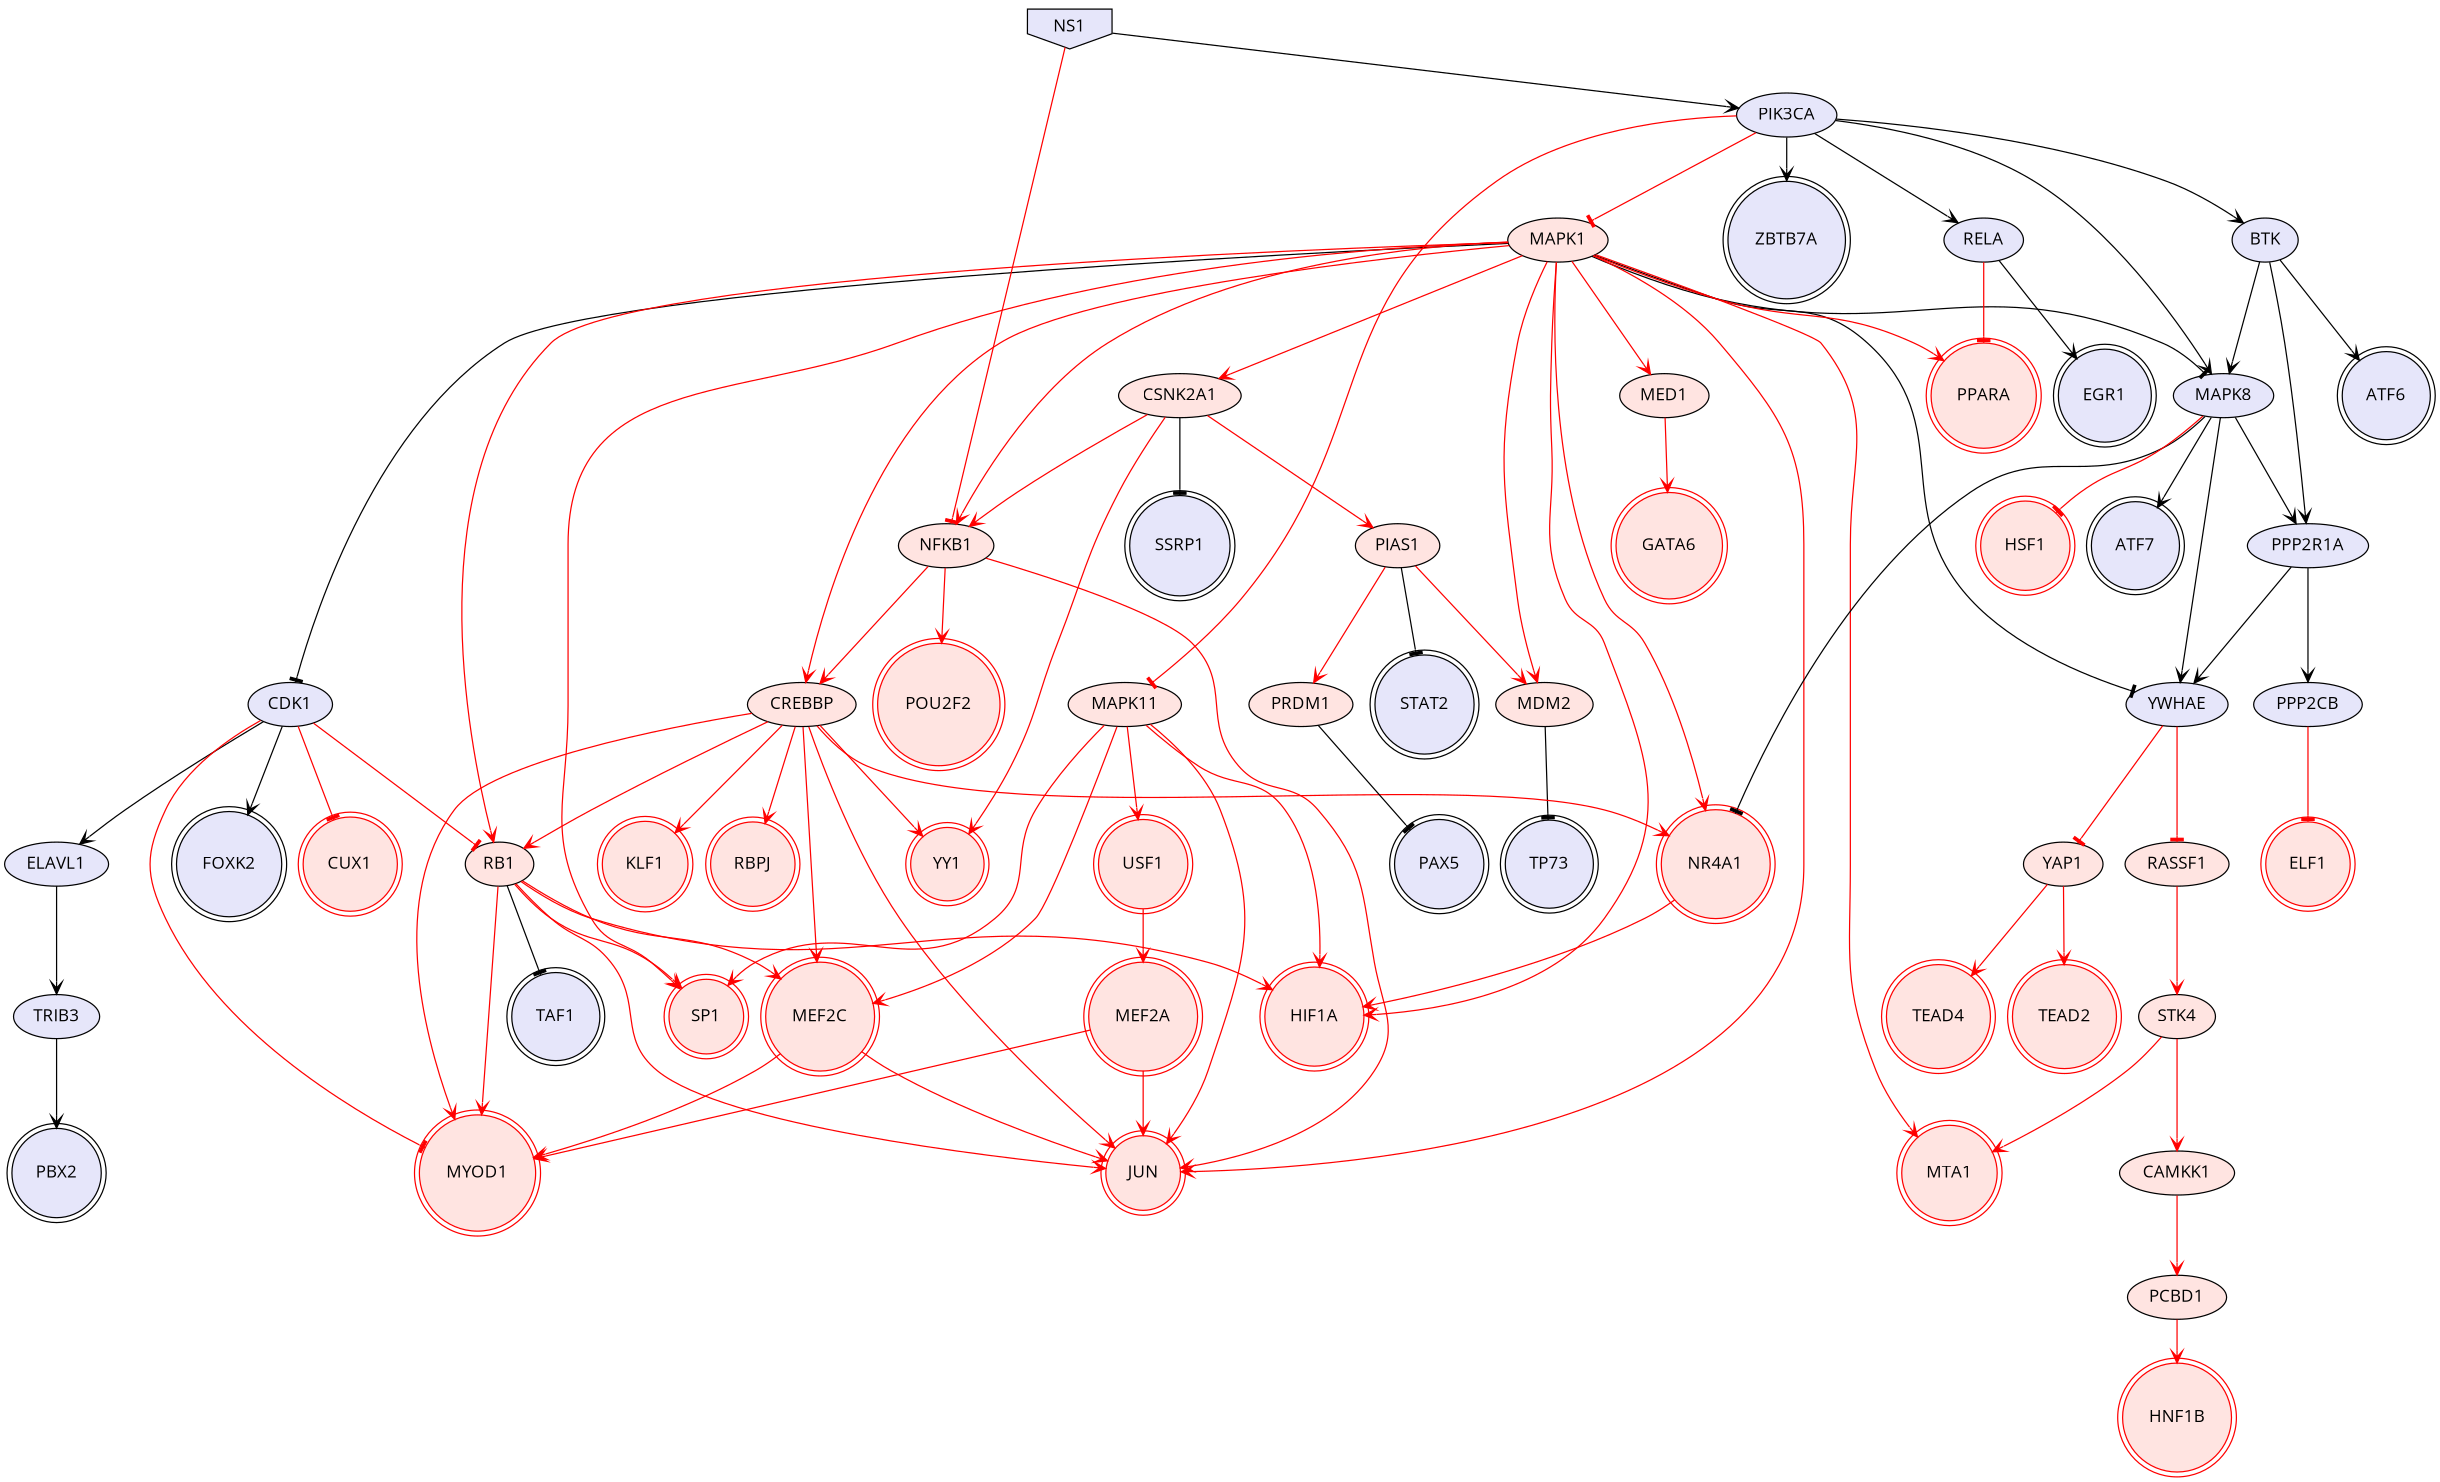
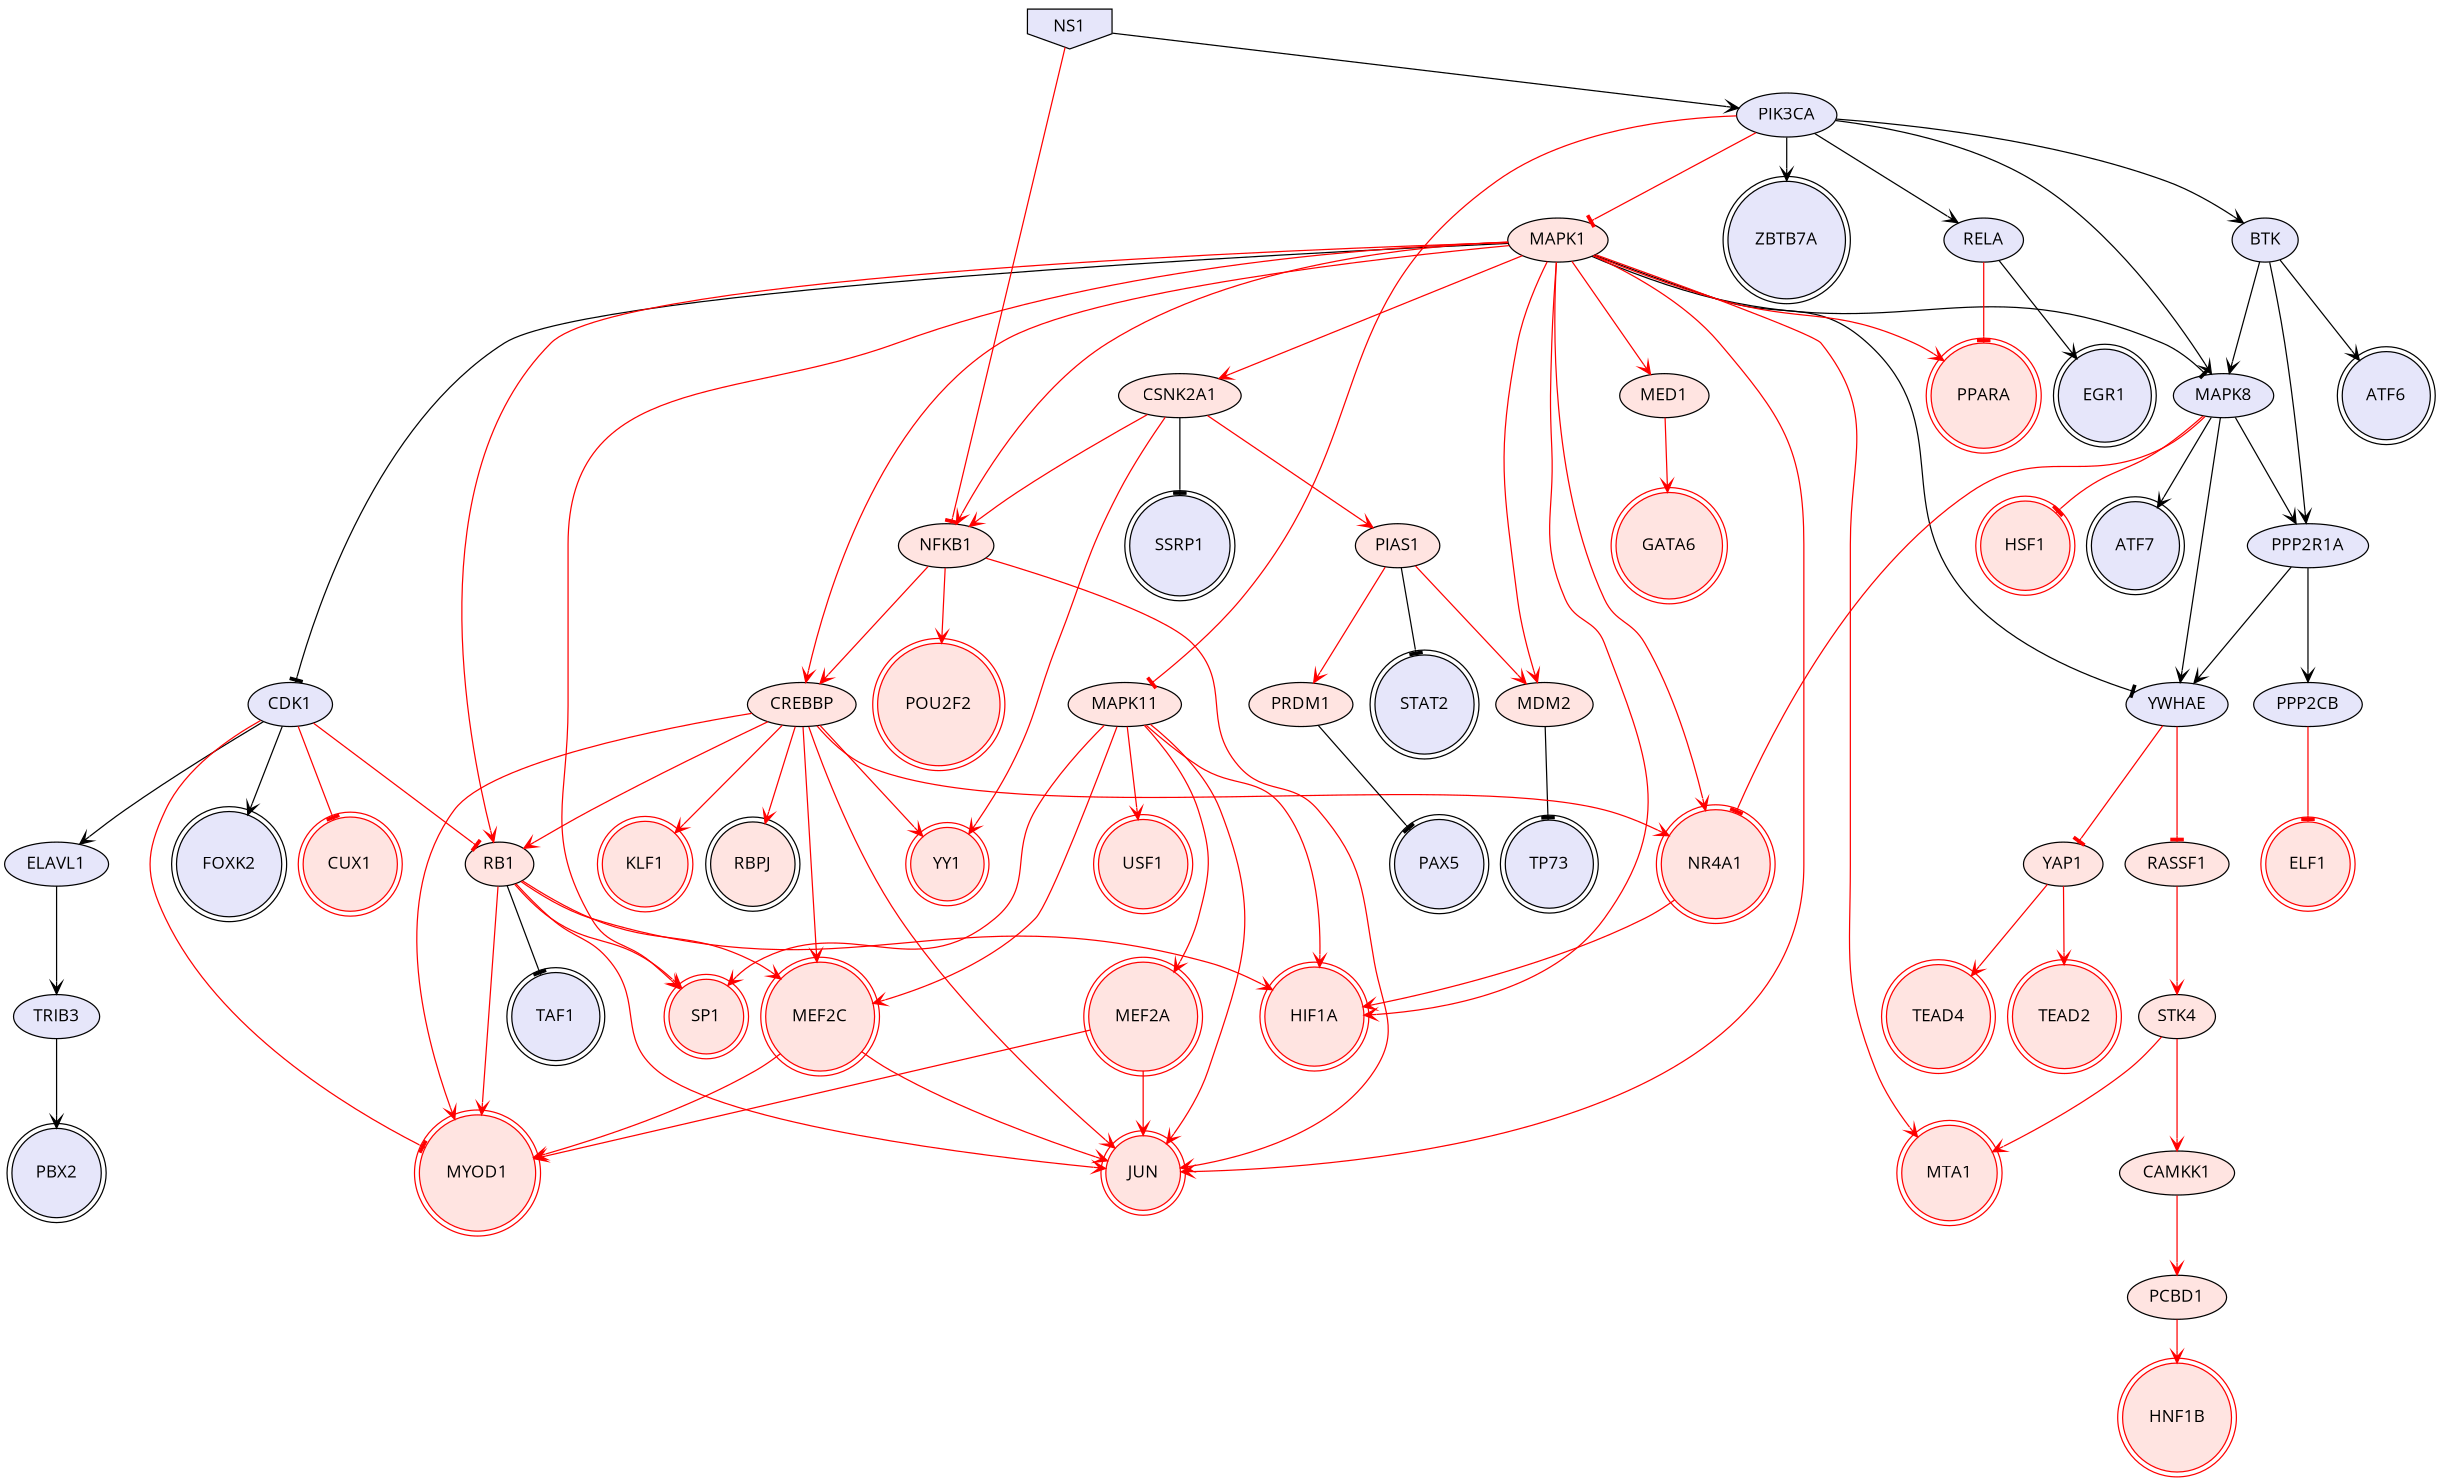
  digraph {
    fontname="Open Sans"
    node [fillcolor=mistyrose fontname="Open Sans" style=filled shape=doublecircle]
    edge [arrowhead=vee color=red fontname="Open Sans" penwidth=1]
    MAPK1 [shape=""]
    CDK1 [fillcolor=lavender shape=""]
    MAPK8 [fillcolor=lavender shape=""]
    YWHAE [fillcolor=lavender shape=""]
    CSNK2A1 [shape=""]
    MDM2 [shape=""]
    CREBBP [shape=""]
    HIF1A [color=red]
    SP1 [color=red]
    JUN [color=red]
    NFKB1 [shape=""]
    PPARA [color=red]
    NR4A1 [color=red]
    MED1 [shape=""]
    MTA1 [color=red]
    RB1 [shape=""]
    ELAVL1 [fillcolor=lavender shape=""]
    FOXK2 [color=black fillcolor=lavender]
    MYOD1 [color=red]
    CUX1 [color=red]
    PPP2R1A [fillcolor=lavender shape=""]
    ATF7 [color=black fillcolor=lavender]
    HSF1 [color=red]
    YAP1 [shape=""]
    RASSF1 [shape=""]
    SSRP1 [color=black fillcolor=lavender]
    PIAS1 [shape=""]
    YY1 [color=red]
    TP73 [color=black fillcolor=lavender]
    MEF2C [color=red]
-   RBPJ [color=red]
+   RBPJ [color=black]
    KLF1 [color=red]
    POU2F2 [color=red]
    GATA6 [color=red]
    TRIB3 [fillcolor=lavender shape=""]
    TAF1 [color=black fillcolor=lavender]
    PPP2CB [fillcolor=lavender shape=""]
    TEAD2 [color=red]
    TEAD4 [color=red]
    STK4 [shape=""]
    PBX2 [color=black fillcolor=lavender]
    ELF1 [color=red]
    STAT2 [color=black fillcolor=lavender]
    PRDM1 [shape=""]
    PAX5 [color=black fillcolor=lavender]
    RELA [fillcolor=lavender shape=""]
    EGR1 [color=black fillcolor=lavender]
    BTK [fillcolor=lavender shape=""]
    ATF6 [color=black fillcolor=lavender]
    PIK3CA [fillcolor=lavender shape=""]
    ZBTB7A [color=black fillcolor=lavender]
    MAPK11 [shape=""]
    MEF2A [color=red]
    USF1 [color=red]
    NS1 [color=black fillcolor=lavender shape=invhouse]
    CAMKK1 [shape=""]
    PCBD1 [shape=""]
    HNF1B [color=red]
    MAPK1 -> CDK1 [arrowhead=tee color=black]
    MAPK1 -> MAPK8 [arrowhead=tee color=black]
    MAPK1 -> YWHAE [arrowhead=tee color=black]
    MAPK1 -> CSNK2A1
    MAPK1 -> MDM2
    MAPK1 -> CREBBP
    MAPK1 -> HIF1A
    MAPK1 -> SP1
    MAPK1 -> JUN
    MAPK1 -> NFKB1
    MAPK1 -> PPARA
    MAPK1 -> NR4A1
    MAPK1 -> MED1
    MAPK1 -> MTA1
    MAPK1 -> RB1
    CDK1 -> RB1 [arrowhead=tee]
    CDK1 -> ELAVL1 [color=black]
    CDK1 -> FOXK2 [color=black]
    CDK1 -> MYOD1 [arrowhead=tee]
    CDK1 -> CUX1 [arrowhead=tee]
    MAPK8 -> YWHAE [color=black]
-   MAPK8 -> NR4A1 [arrowhead=tee color=black]
+   MAPK8 -> NR4A1 [arrowhead=tee]
    MAPK8 -> PPP2R1A [color=black]
    MAPK8 -> ATF7 [color=black]
    MAPK8 -> HSF1 [arrowhead=tee]
    YWHAE -> YAP1 [arrowhead=tee]
    YWHAE -> RASSF1 [arrowhead=tee]
    CSNK2A1 -> NFKB1
    CSNK2A1 -> SSRP1 [arrowhead=tee color=black]
    CSNK2A1 -> PIAS1
    CSNK2A1 -> YY1
    MDM2 -> TP73 [arrowhead=tee color=black]
    CREBBP -> JUN
    CREBBP -> NR4A1
    CREBBP -> RB1
    CREBBP -> MYOD1
    CREBBP -> YY1
    CREBBP -> MEF2C
    CREBBP -> RBPJ
    CREBBP -> KLF1
    NFKB1 -> CREBBP
    NFKB1 -> JUN
    NFKB1 -> POU2F2
    NR4A1 -> HIF1A
    MED1 -> GATA6
    RB1 -> HIF1A
    RB1 -> SP1
    RB1 -> JUN
    RB1 -> MYOD1
    RB1 -> MEF2C
    RB1 -> TAF1 [arrowhead=tee color=black]
    ELAVL1 -> TRIB3 [color=black]
    PPP2R1A -> YWHAE [color=black]
    PPP2R1A -> PPP2CB [color=black]
    YAP1 -> TEAD2
    YAP1 -> TEAD4
    RASSF1 -> STK4
    PIAS1 -> MDM2
    PIAS1 -> STAT2 [arrowhead=tee color=black]
    PIAS1 -> PRDM1
    MEF2C -> JUN
    MEF2C -> MYOD1
    TRIB3 -> PBX2 [color=black]
    PPP2CB -> ELF1 [arrowhead=tee]
    STK4 -> MTA1
    STK4 -> CAMKK1
    PRDM1 -> PAX5 [arrowhead=tee color=black]
    RELA -> PPARA [arrowhead=tee]
    RELA -> EGR1 [color=black]
    BTK -> MAPK8 [color=black]
    BTK -> PPP2R1A [color=black]
    BTK -> ATF6 [color=black]
    PIK3CA -> MAPK1 [arrowhead=tee]
    PIK3CA -> MAPK8 [color=black]
    PIK3CA -> RELA [color=black]
    PIK3CA -> BTK [color=black]
    PIK3CA -> ZBTB7A [color=black]
    PIK3CA -> MAPK11 [arrowhead=tee]
    MAPK11 -> HIF1A
    MAPK11 -> SP1
    MAPK11 -> JUN
    MAPK11 -> MEF2C
-   USF1 -> MEF2A
+   MAPK11 -> MEF2A
    MAPK11 -> USF1
    MEF2A -> JUN
    MEF2A -> MYOD1
    NS1 -> NFKB1 [arrowhead=tee]
    NS1 -> PIK3CA [color=black]
    CAMKK1 -> PCBD1
    PCBD1 -> HNF1B
  }
